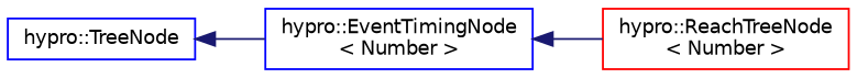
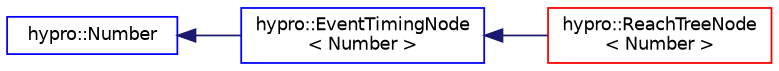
  digraph {
    rankdir=LR
    node [color=blue fillcolor=white fontname=Helvetica fontsize=10 shape=record style=filled]
    edge [color=midnightblue dir=back fontname=Helvetica fontsize=10 labelfontname=Helvetica labelfontsize=10 style=solid]
-   n1 [height=0.2 label="hypro::TreeNode" width=0.4]
+   n1 [height=0.2 label="hypro::Number" width=0.4]
    n2 [height=0.2 label="hypro::EventTimingNode\l\< Number \>" width=0.4]
    n3 [color=red height=0.2 label="hypro::ReachTreeNode\l\< Number \>" width=0.4]
    n1 -> n2
    n2 -> n3
  }
